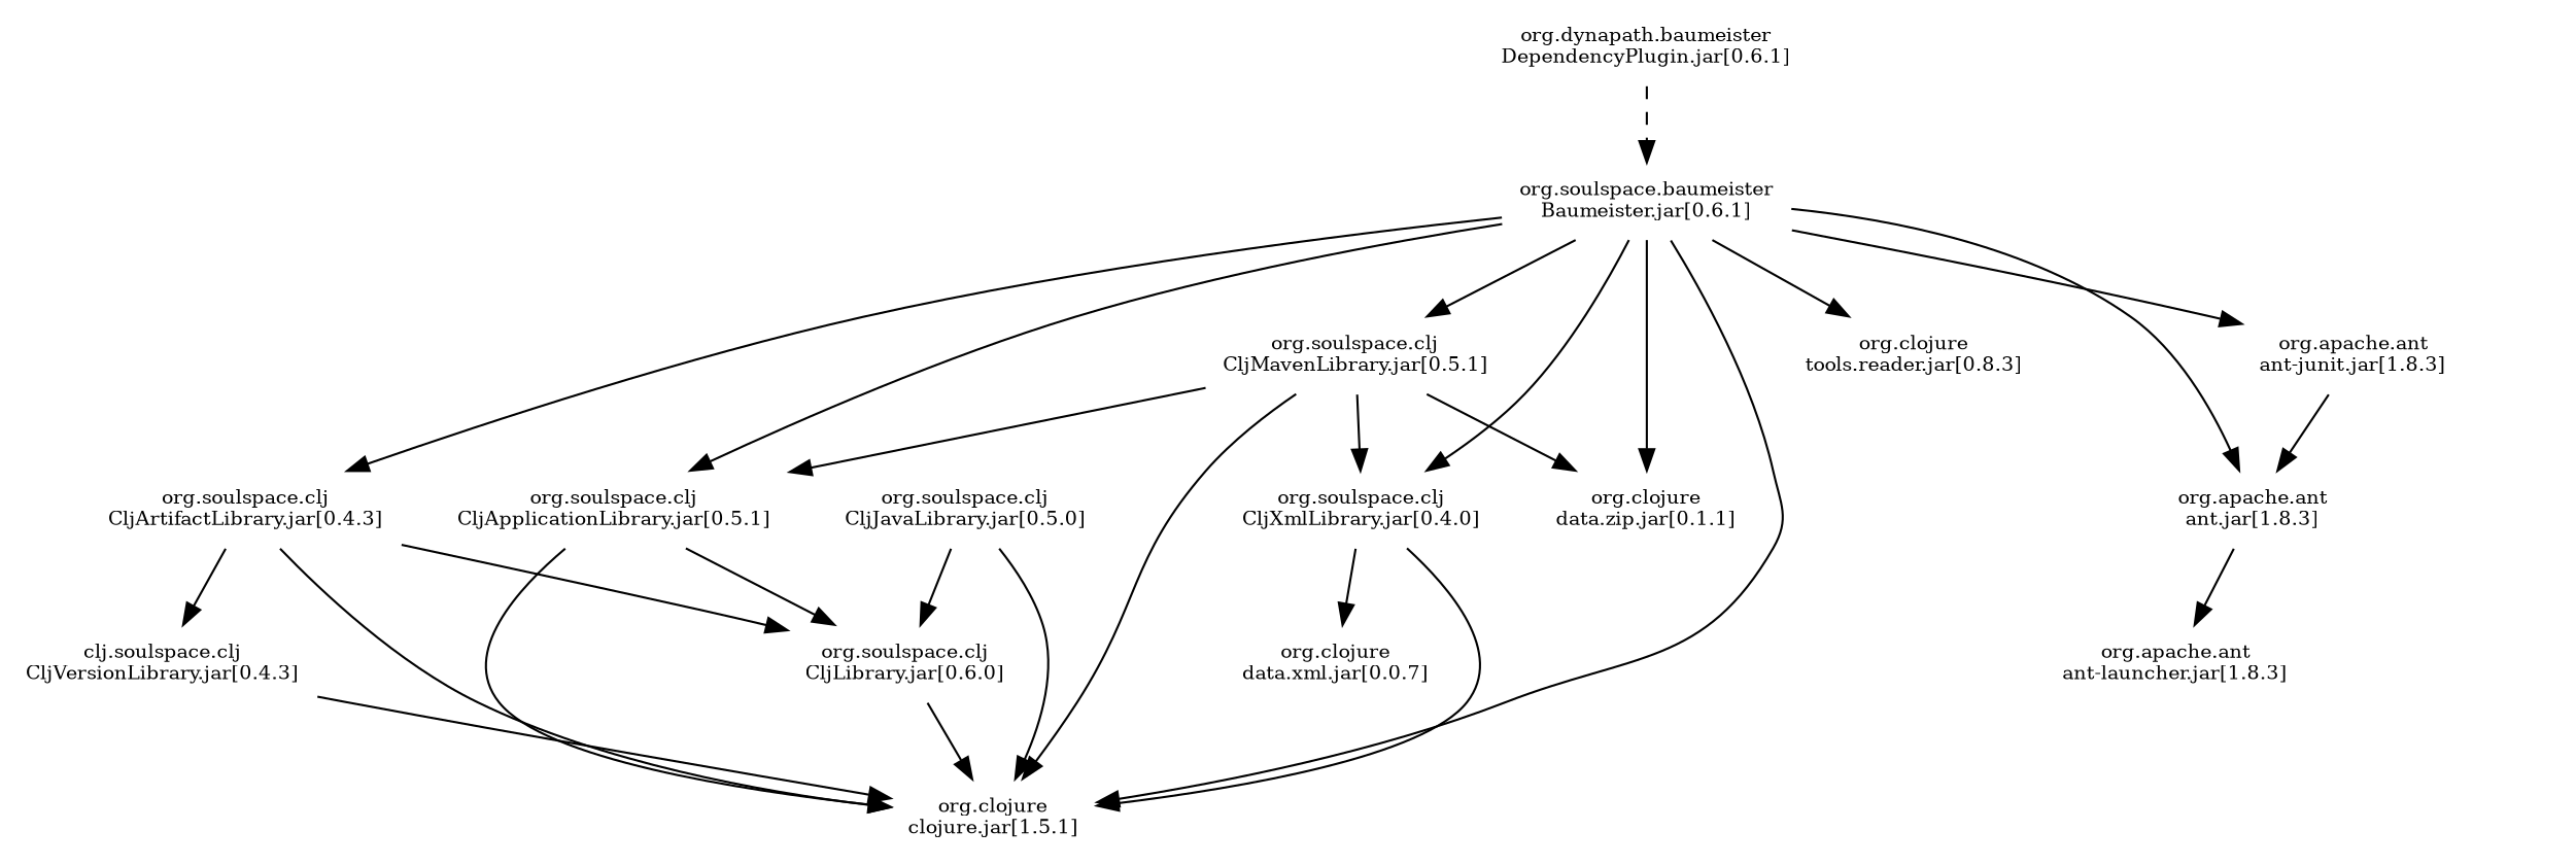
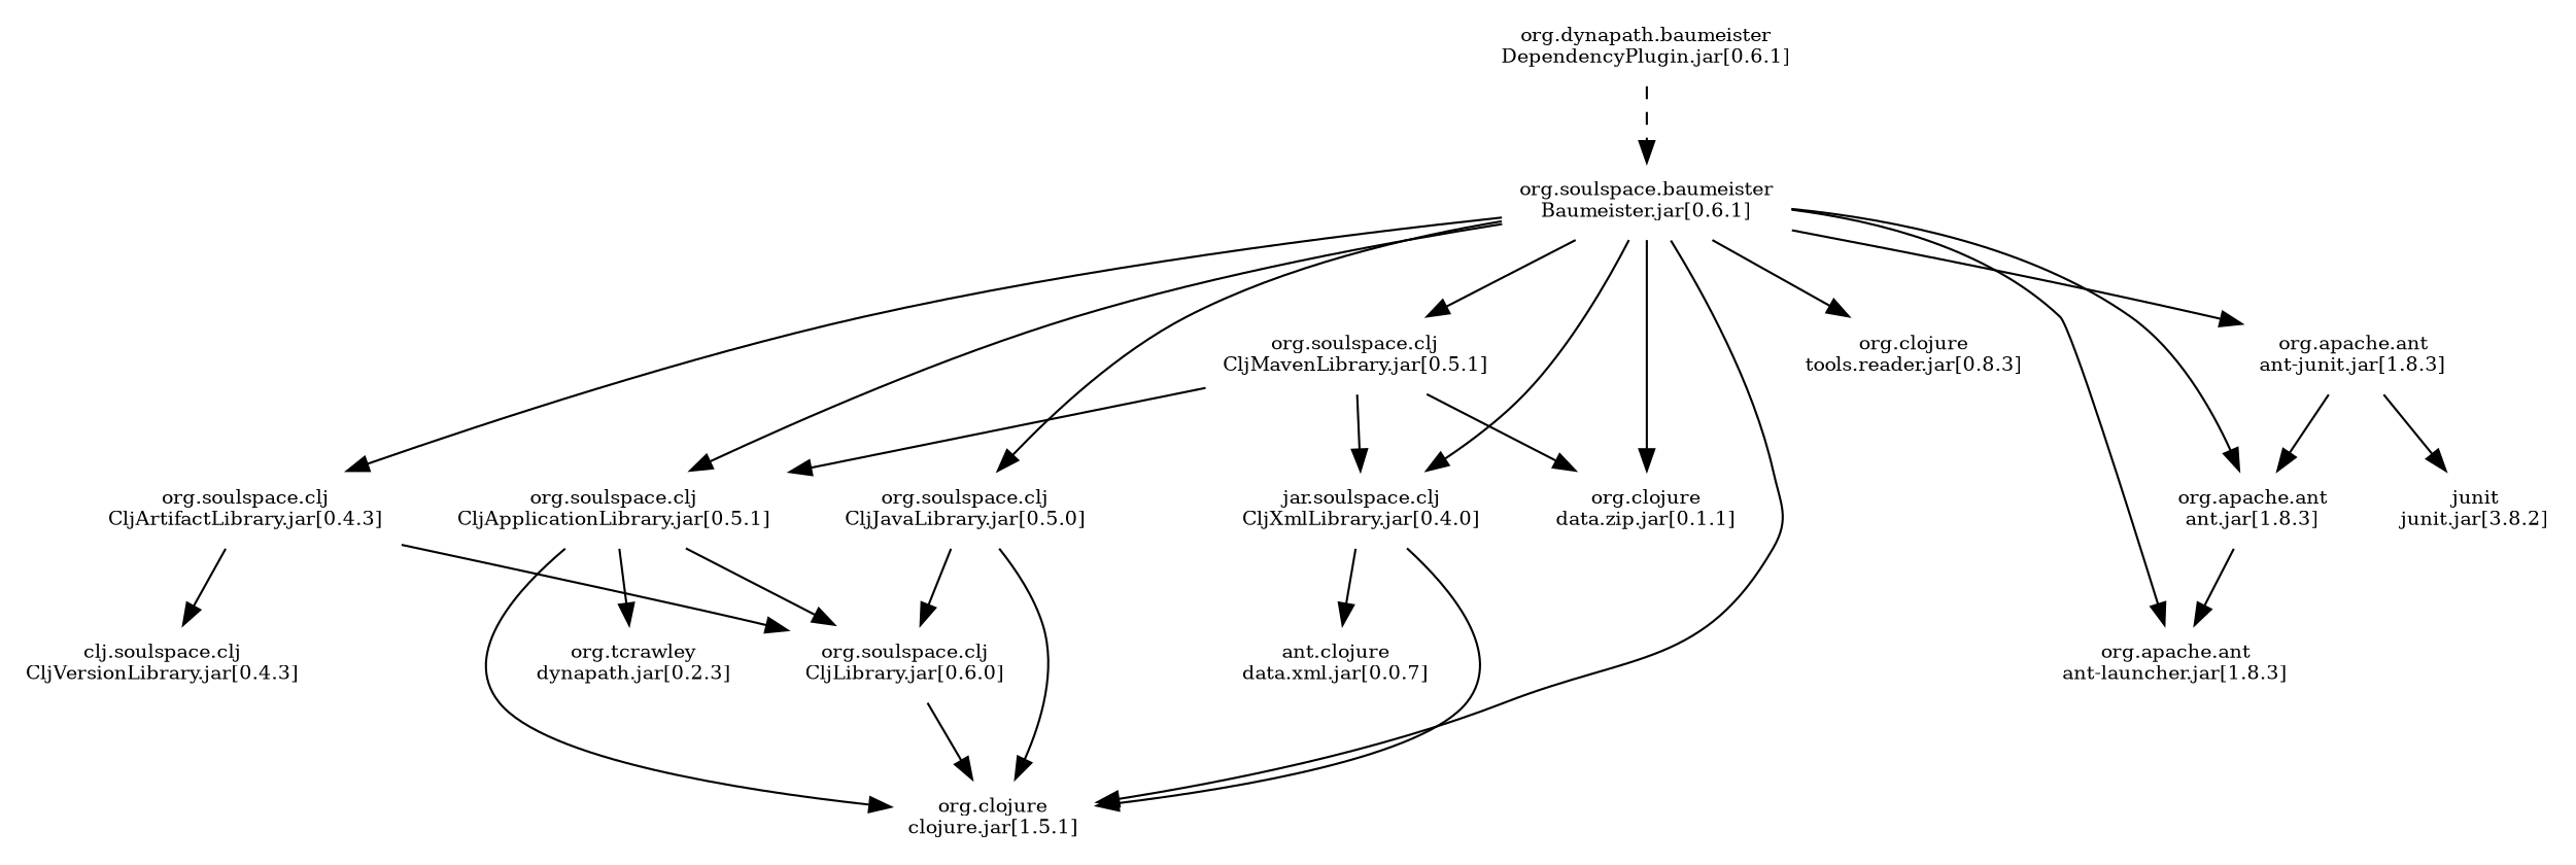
  digraph {
    outputmode=nodefirst
    node [fontsize=9 shape=plaintext]
    edge [color=black]
    n1 [label="org.dynapath.baumeister\nDependencyPlugin.jar[0.6.1]"]
    n2 [label="org.soulspace.baumeister\nBaumeister.jar[0.6.1]"]
    n3 [label="org.clojure\nclojure.jar[1.5.1]"]
    n4 [label="org.soulspace.clj\nCljApplicationLibrary.jar[0.5.1]"]
    n5 [label="org.soulspace.clj\nCljArtifactLibrary.jar[0.4.3]"]
    n6 [label="org.soulspace.clj\nCljMavenLibrary.jar[0.5.1]"]
    n7 [label="org.clojure\ndata.zip.jar[0.1.1]"]
-   n8 [label="org.soulspace.clj\nCljXmlLibrary.jar[0.4.0]"]
+   n8 [label="jar.soulspace.clj\nCljXmlLibrary.jar[0.4.0]"]
    n9 [label="org.soulspace.clj\nCljJavaLibrary.jar[0.5.0]"]
    n10 [label="org.clojure\ntools.reader.jar[0.8.3]"]
    n11 [label="org.apache.ant\nant.jar[1.8.3]"]
    n12 [label="org.apache.ant\nant-launcher.jar[1.8.3]"]
    n13 [label="org.apache.ant\nant-junit.jar[1.8.3]"]
    n14 [label="org.soulspace.clj\nCljLibrary.jar[0.6.0]"]
+   n15 [label="org.tcrawley\ndynapath.jar[0.2.3]"]
    n16 [label="clj.soulspace.clj\nCljVersionLibrary.jar[0.4.3]"]
-   n17 [label="org.clojure\ndata.xml.jar[0.0.7]"]
+   n17 [label="ant.clojure\ndata.xml.jar[0.0.7]"]
+   n18 [label="junit\njunit.jar[3.8.2]"]
    n1 -> n2 [style=dashed]
    n2 -> n3
    n2 -> n4
    n2 -> n5
    n2 -> n6
    n2 -> n7
    n2 -> n8
+   n2 -> n9
    n2 -> n10
    n2 -> n11
+   n2 -> n12
    n2 -> n13
    n4 -> n3
    n4 -> n14
-   n5 -> n3
+   n4 -> n15
    n5 -> n14
    n5 -> n16
-   n6 -> n3
    n6 -> n4
    n6 -> n7
    n6 -> n8
    n8 -> n3
    n8 -> n17
    n9 -> n3
    n9 -> n14
    n11 -> n12
    n13 -> n11
+   n13 -> n18
    n14 -> n3
-   n16 -> n3
  }
